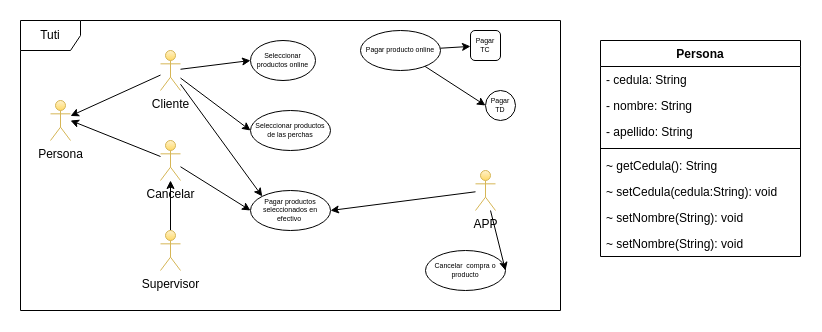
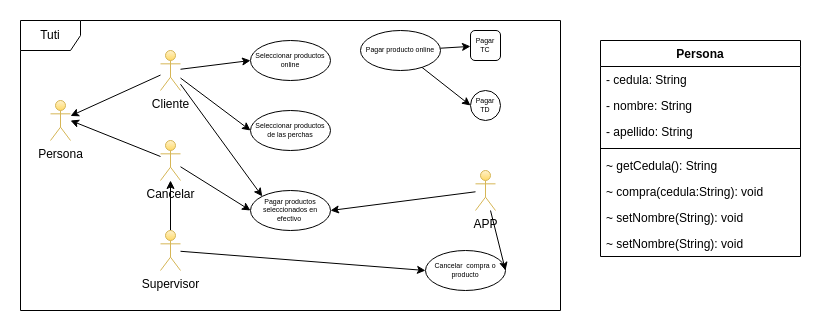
  <mxCell id="0" />
  <mxCell id="1" parent="0" />
  <mxCell id="2" value="Tuti" style="shape=umlFrame;whiteSpace=wrap;html=1;" parent="1" vertex="1"><mxGeometry x="20" y="20" width="540" height="290" as="geometry" /></mxCell>
  <mxCell id="3" value="Persona" style="shape=umlActor;verticalLabelPosition=bottom;verticalAlign=top;html=1;fillColor=#fff2cc;gradientColor=#ffd966;strokeColor=#d6b656;" parent="1" vertex="1"><mxGeometry x="50" y="100" width="20" height="40" as="geometry" /></mxCell>
  <mxCell id="4" style="edgeStyle=none;html=1;" parent="1" source="8" target="3" edge="1"><mxGeometry relative="1" as="geometry" /></mxCell>
  <mxCell id="5" style="edgeStyle=none;html=1;entryX=0;entryY=0.5;entryDx=0;entryDy=0;fontSize=7;" parent="1" source="8" target="15" edge="1"><mxGeometry relative="1" as="geometry" /></mxCell>
  <mxCell id="6" style="edgeStyle=none;html=1;entryX=0;entryY=0.5;entryDx=0;entryDy=0;fontSize=7;" parent="1" source="8" target="16" edge="1"><mxGeometry relative="1" as="geometry" /></mxCell>
  <mxCell id="7" style="edgeStyle=none;html=1;entryX=0;entryY=0;entryDx=0;entryDy=0;fontSize=7;" parent="1" source="8" target="17" edge="1"><mxGeometry relative="1" as="geometry" /></mxCell>
  <mxCell id="8" value="Cliente" style="shape=umlActor;verticalLabelPosition=bottom;verticalAlign=top;html=1;fillColor=#fff2cc;gradientColor=#ffd966;strokeColor=#d6b656;" parent="1" vertex="1"><mxGeometry x="160" y="50" width="20" height="40" as="geometry" /></mxCell>
  <mxCell id="9" style="edgeStyle=none;html=1;" parent="1" source="11" edge="1"><mxGeometry relative="1" as="geometry"><mxPoint x="70" y="120" as="targetPoint" /></mxGeometry></mxCell>
  <mxCell id="10" style="edgeStyle=none;html=1;entryX=0;entryY=0.5;entryDx=0;entryDy=0;fontSize=7;" parent="1" source="11" target="17" edge="1"><mxGeometry relative="1" as="geometry" /></mxCell>
  <mxCell id="11" value="Cancelar" style="shape=umlActor;verticalLabelPosition=bottom;verticalAlign=top;html=1;fillColor=#fff2cc;gradientColor=#ffd966;strokeColor=#d6b656;" parent="1" vertex="1"><mxGeometry x="160" y="140" width="20" height="40" as="geometry" /></mxCell>
  <mxCell id="12" style="edgeStyle=none;html=1;" parent="1" source="14" target="11" edge="1"><mxGeometry relative="1" as="geometry" /></mxCell>
+ <mxCell id="13" style="edgeStyle=none;html=1;entryX=0;entryY=0.5;entryDx=0;entryDy=0;fontSize=7;" parent="1" source="14" target="18" edge="1"><mxGeometry relative="1" as="geometry" /></mxCell>
  <mxCell id="14" value="Supervisor" style="shape=umlActor;verticalLabelPosition=bottom;verticalAlign=top;html=1;fillColor=#fff2cc;gradientColor=#ffd966;strokeColor=#d6b656;" parent="1" vertex="1"><mxGeometry x="160" y="230" width="20" height="40" as="geometry" /></mxCell>
- <mxCell id="15" value="Seleccionar productos online" style="ellipse;whiteSpace=wrap;html=1;fontSize=7;" parent="1" vertex="1"><mxGeometry x="250" y="40" width="65" height="40" as="geometry" /></mxCell>
+ <mxCell id="15" value="Seleccionar productos online" style="ellipse;whiteSpace=wrap;html=1;fontSize=7;" parent="1" vertex="1"><mxGeometry x="250" y="40" width="80" height="40" as="geometry" /></mxCell>
  <mxCell id="16" value="Seleccionar productos de las perchas" style="ellipse;whiteSpace=wrap;html=1;fontSize=7;" parent="1" vertex="1"><mxGeometry x="250" y="110" width="80" height="40" as="geometry" /></mxCell>
  <mxCell id="17" value="Pagar productos seleccionados en efectivo&amp;nbsp;" style="ellipse;whiteSpace=wrap;html=1;fontSize=7;" parent="1" vertex="1"><mxGeometry x="250" y="190" width="80" height="40" as="geometry" /></mxCell>
  <mxCell id="18" value="Cancelar&amp;nbsp; compra o producto" style="ellipse;whiteSpace=wrap;html=1;fontSize=7;" parent="1" vertex="1"><mxGeometry x="425" y="250" width="80" height="40" as="geometry" /></mxCell>
  <mxCell id="19" style="edgeStyle=none;html=1;fontSize=7;" parent="1" source="21" target="22" edge="1"><mxGeometry relative="1" as="geometry" /></mxCell>
  <mxCell id="20" style="edgeStyle=none;html=1;entryX=0;entryY=0.5;entryDx=0;entryDy=0;fontSize=7;" parent="1" source="21" target="23" edge="1"><mxGeometry relative="1" as="geometry" /></mxCell>
  <mxCell id="21" value="Pagar producto online" style="ellipse;whiteSpace=wrap;html=1;fontSize=7;" parent="1" vertex="1"><mxGeometry x="360" y="30" width="80" height="40" as="geometry" /></mxCell>
  <mxCell id="22" value="Pagar TC" style="whiteSpace=wrap;html=1;fontSize=7;rounded=1;" parent="1" vertex="1"><mxGeometry x="470" y="30" width="30" height="30" as="geometry" /></mxCell>
- <mxCell id="23" value="Pagar TD" style="ellipse;whiteSpace=wrap;html=1;fontSize=7;" parent="1" vertex="1"><mxGeometry x="485" y="90" width="30" height="30" as="geometry" /></mxCell>
+ <mxCell id="23" value="Pagar TD" style="ellipse;whiteSpace=wrap;html=1;fontSize=7;" parent="1" vertex="1"><mxGeometry x="470" y="90" width="30" height="30" as="geometry" /></mxCell>
  <mxCell id="24" style="edgeStyle=none;html=1;entryX=1;entryY=0.5;entryDx=0;entryDy=0;fontSize=7;" parent="1" source="26" target="17" edge="1"><mxGeometry relative="1" as="geometry" /></mxCell>
  <mxCell id="25" style="edgeStyle=none;html=1;entryX=1;entryY=0.5;entryDx=0;entryDy=0;fontSize=7;" parent="1" source="26" target="18" edge="1"><mxGeometry relative="1" as="geometry" /></mxCell>
  <mxCell id="26" value="APP" style="shape=umlActor;verticalLabelPosition=bottom;verticalAlign=top;html=1;fillColor=#fff2cc;gradientColor=#ffd966;strokeColor=#d6b656;" parent="1" vertex="1"><mxGeometry x="475" y="170" width="20" height="40" as="geometry" /></mxCell>
  <mxCell id="27" value="Persona" style="swimlane;fontStyle=1;align=center;verticalAlign=top;childLayout=stackLayout;horizontal=1;startSize=26;horizontalStack=0;resizeParent=1;resizeParentMax=0;resizeLast=0;collapsible=1;marginBottom=0;" parent="1" vertex="1"><mxGeometry x="600" y="40" width="200" height="216" as="geometry" /></mxCell>
  <mxCell id="28" value="- cedula: String" style="text;strokeColor=none;fillColor=none;align=left;verticalAlign=top;spacingLeft=4;spacingRight=4;overflow=hidden;rotatable=0;points=[[0,0.5],[1,0.5]];portConstraint=eastwest;" parent="27" vertex="1"><mxGeometry y="26" width="200" height="26" as="geometry" /></mxCell>
  <mxCell id="29" value="- nombre: String" style="text;strokeColor=none;fillColor=none;align=left;verticalAlign=top;spacingLeft=4;spacingRight=4;overflow=hidden;rotatable=0;points=[[0,0.5],[1,0.5]];portConstraint=eastwest;" parent="27" vertex="1"><mxGeometry y="52" width="200" height="26" as="geometry" /></mxCell>
  <mxCell id="30" value="- apellido: String" style="text;strokeColor=none;fillColor=none;align=left;verticalAlign=top;spacingLeft=4;spacingRight=4;overflow=hidden;rotatable=0;points=[[0,0.5],[1,0.5]];portConstraint=eastwest;" parent="27" vertex="1"><mxGeometry y="78" width="200" height="26" as="geometry" /></mxCell>
  <mxCell id="31" value="" style="line;strokeWidth=1;fillColor=none;align=left;verticalAlign=middle;spacingTop=-1;spacingLeft=3;spacingRight=3;rotatable=0;labelPosition=right;points=[];portConstraint=eastwest;strokeColor=inherit;" parent="27" vertex="1"><mxGeometry y="104" width="200" height="8" as="geometry" /></mxCell>
  <mxCell id="32" value="~ getCedula(): String" style="text;strokeColor=none;fillColor=none;align=left;verticalAlign=top;spacingLeft=4;spacingRight=4;overflow=hidden;rotatable=0;points=[[0,0.5],[1,0.5]];portConstraint=eastwest;" parent="27" vertex="1"><mxGeometry y="112" width="200" height="26" as="geometry" /></mxCell>
- <mxCell id="33" value="~ setCedula(cedula:String): void" style="text;strokeColor=none;fillColor=none;align=left;verticalAlign=top;spacingLeft=4;spacingRight=4;overflow=hidden;rotatable=0;points=[[0,0.5],[1,0.5]];portConstraint=eastwest;" parent="27" vertex="1"><mxGeometry y="138" width="200" height="26" as="geometry" /></mxCell>
+ <mxCell id="33" value="~ compra(cedula:String): void" style="text;strokeColor=none;fillColor=none;align=left;verticalAlign=top;spacingLeft=4;spacingRight=4;overflow=hidden;rotatable=0;points=[[0,0.5],[1,0.5]];portConstraint=eastwest;" parent="27" vertex="1"><mxGeometry y="138" width="200" height="26" as="geometry" /></mxCell>
  <mxCell id="34" value="~ setNombre(String): void" style="text;strokeColor=none;fillColor=none;align=left;verticalAlign=top;spacingLeft=4;spacingRight=4;overflow=hidden;rotatable=0;points=[[0,0.5],[1,0.5]];portConstraint=eastwest;" parent="27" vertex="1"><mxGeometry y="164" width="200" height="26" as="geometry" /></mxCell>
  <mxCell id="35" value="~ setNombre(String): void" style="text;strokeColor=none;fillColor=none;align=left;verticalAlign=top;spacingLeft=4;spacingRight=4;overflow=hidden;rotatable=0;points=[[0,0.5],[1,0.5]];portConstraint=eastwest;" parent="27" vertex="1"><mxGeometry y="190" width="200" height="26" as="geometry" /></mxCell>
